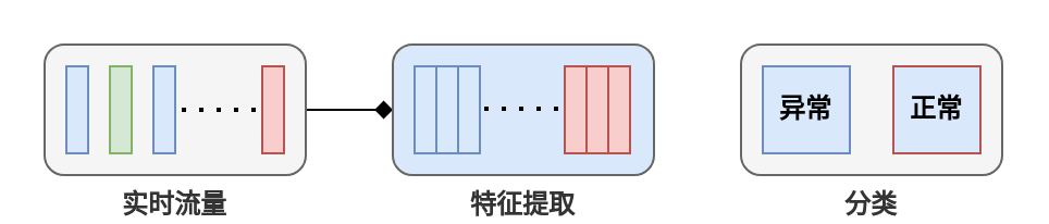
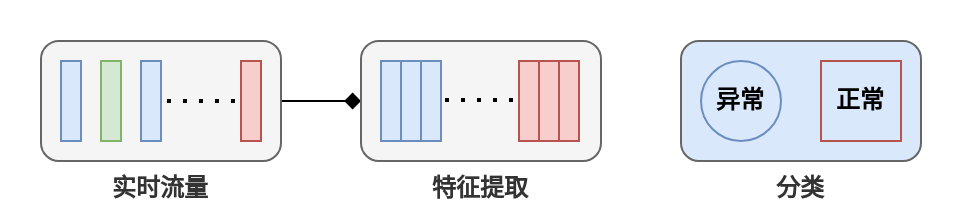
  <mxCell id="0" />
  <mxCell id="1" parent="0" />
  <mxCell id="2" value="" style="edgeStyle=orthogonalEdgeStyle;rounded=0;orthogonalLoop=1;jettySize=auto;html=1;fontStyle=1;endArrow=diamond;" edge="1" parent="1" source="3" target="4"><mxGeometry relative="1" as="geometry" /></mxCell>
  <mxCell id="3" value="实时流量" style="rounded=1;whiteSpace=wrap;html=1;verticalAlign=top;labelPosition=center;verticalLabelPosition=bottom;align=center;fillColor=#f5f5f5;fontColor=#333333;strokeColor=#666666;fontStyle=1" vertex="1" parent="1"><mxGeometry x="20" y="20" width="120" height="60" as="geometry" /></mxCell>
- <mxCell id="4" value="特征提取" style="rounded=1;whiteSpace=wrap;html=1;verticalAlign=top;labelPosition=center;verticalLabelPosition=bottom;align=center;fillColor=#dae8fc;fontColor=#333333;strokeColor=#666666;fontStyle=1;" vertex="1" parent="1"><mxGeometry x="180" y="20" width="120" height="60" as="geometry" /></mxCell>
- <mxCell id="5" value="分类" style="rounded=1;whiteSpace=wrap;html=1;verticalAlign=top;labelPosition=center;verticalLabelPosition=bottom;align=center;fillColor=#f5f5f5;fontColor=#333333;strokeColor=#666666;fontStyle=1" vertex="1" parent="1"><mxGeometry x="340" y="20" width="120" height="60" as="geometry" /></mxCell>
+ <mxCell id="4" value="特征提取" style="rounded=1;whiteSpace=wrap;html=1;verticalAlign=top;labelPosition=center;verticalLabelPosition=bottom;align=center;fillColor=#f5f5f5;fontColor=#333333;strokeColor=#666666;fontStyle=1" vertex="1" parent="1"><mxGeometry x="180" y="20" width="120" height="60" as="geometry" /></mxCell>
+ <mxCell id="5" value="分类" style="rounded=1;whiteSpace=wrap;html=1;verticalAlign=top;labelPosition=center;verticalLabelPosition=bottom;align=center;fillColor=#dae8fc;fontColor=#333333;strokeColor=#666666;fontStyle=1;" vertex="1" parent="1"><mxGeometry x="340" y="20" width="120" height="60" as="geometry" /></mxCell>
  <mxCell id="6" value="" style="rounded=0;whiteSpace=wrap;html=1;fillColor=#dae8fc;strokeColor=#6c8ebf;fontStyle=1" vertex="1" parent="1"><mxGeometry x="30" y="30" width="10" height="40" as="geometry" /></mxCell>
  <mxCell id="7" value="" style="rounded=0;whiteSpace=wrap;html=1;fillColor=#d5e8d4;strokeColor=#82b366;fontStyle=1" vertex="1" parent="1"><mxGeometry x="50" y="30" width="10" height="40" as="geometry" /></mxCell>
  <mxCell id="8" value="" style="rounded=0;whiteSpace=wrap;html=1;fillColor=#dae8fc;strokeColor=#6c8ebf;fontStyle=1" vertex="1" parent="1"><mxGeometry x="70" y="30" width="10" height="40" as="geometry" /></mxCell>
  <mxCell id="9" value="" style="rounded=0;whiteSpace=wrap;html=1;fillColor=#f8cecc;strokeColor=#b85450;fontStyle=1" vertex="1" parent="1"><mxGeometry x="120" y="30" width="10" height="40" as="geometry" /></mxCell>
  <mxCell id="10" value="" style="endArrow=none;dashed=1;html=1;dashPattern=1 3;strokeWidth=2;rounded=0;entryX=0;entryY=0.5;entryDx=0;entryDy=0;exitX=1;exitY=0.5;exitDx=0;exitDy=0;fontStyle=1" edge="1" parent="1"><mxGeometry width="50" height="50" relative="1" as="geometry"><mxPoint x="83" y="50" as="sourcePoint" /><mxPoint x="123" y="50" as="targetPoint" /></mxGeometry></mxCell>
  <mxCell id="11" value="" style="rounded=0;whiteSpace=wrap;html=1;fillColor=#dae8fc;strokeColor=#6c8ebf;fontStyle=1" vertex="1" parent="1"><mxGeometry x="190" y="30" width="10" height="40" as="geometry" /></mxCell>
  <mxCell id="12" value="" style="rounded=0;whiteSpace=wrap;html=1;fillColor=#dae8fc;strokeColor=#6c8ebf;fontStyle=1" vertex="1" parent="1"><mxGeometry x="200" y="30" width="10" height="40" as="geometry" /></mxCell>
  <mxCell id="13" value="" style="rounded=0;whiteSpace=wrap;html=1;fillColor=#dae8fc;strokeColor=#6c8ebf;fontStyle=1" vertex="1" parent="1"><mxGeometry x="210" y="30" width="10" height="40" as="geometry" /></mxCell>
  <mxCell id="14" value="" style="rounded=0;whiteSpace=wrap;html=1;fillColor=#f8cecc;strokeColor=#b85450;fontStyle=1" vertex="1" parent="1"><mxGeometry x="259" y="30" width="10" height="40" as="geometry" /></mxCell>
  <mxCell id="15" value="" style="rounded=0;whiteSpace=wrap;html=1;fillColor=#f8cecc;strokeColor=#b85450;fontStyle=1" vertex="1" parent="1"><mxGeometry x="269" y="30" width="10" height="40" as="geometry" /></mxCell>
  <mxCell id="16" value="" style="rounded=0;whiteSpace=wrap;html=1;fillColor=#f8cecc;strokeColor=#b85450;fontStyle=1" vertex="1" parent="1"><mxGeometry x="279" y="30" width="10" height="40" as="geometry" /></mxCell>
  <mxCell id="17" value="" style="endArrow=none;dashed=1;html=1;dashPattern=1 3;strokeWidth=2;rounded=0;entryX=0;entryY=0.5;entryDx=0;entryDy=0;exitX=1;exitY=0.5;exitDx=0;exitDy=0;fontStyle=1" edge="1" parent="1"><mxGeometry width="50" height="50" relative="1" as="geometry"><mxPoint x="222" y="49.5" as="sourcePoint" /><mxPoint x="262" y="49.5" as="targetPoint" /></mxGeometry></mxCell>
- <mxCell id="18" value="异常" style="rounded=0;whiteSpace=wrap;html=1;fillColor=#dae8fc;strokeColor=#6c8ebf;fontStyle=1" vertex="1" parent="1"><mxGeometry x="350" y="30" width="40" height="40" as="geometry" /></mxCell>
+ <mxCell id="18" value="异常" style="ellipse;whiteSpace=wrap;html=1;fillColor=#dae8fc;strokeColor=#6c8ebf;fontStyle=1;" vertex="1" parent="1"><mxGeometry x="350" y="30" width="40" height="40" as="geometry" /></mxCell>
  <mxCell id="19" value="正常" style="rounded=0;whiteSpace=wrap;html=1;fillColor=#dae8fc;strokeColor=#b85450;fontStyle=1;" vertex="1" parent="1"><mxGeometry x="410" y="30" width="40" height="40" as="geometry" /></mxCell>
